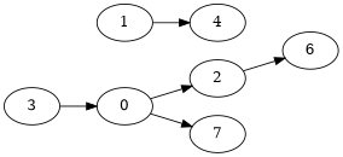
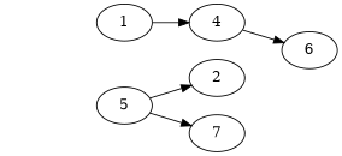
  digraph {
    rankdir=LR
    1 [alpha=48.27]
    4 [alpha=21.48]
    2 [alpha=43.91]
    6 [alpha=45.47]
-   3 [alpha=41.44]
-   5 [alpha=31.61 label=0]
+   5 [alpha=31.61]
    7 [alpha=40.61]
    1 -> 4
-   2 -> 6
-   3 -> 5
+   4 -> 6
    5 -> 2
    5 -> 7
  }
